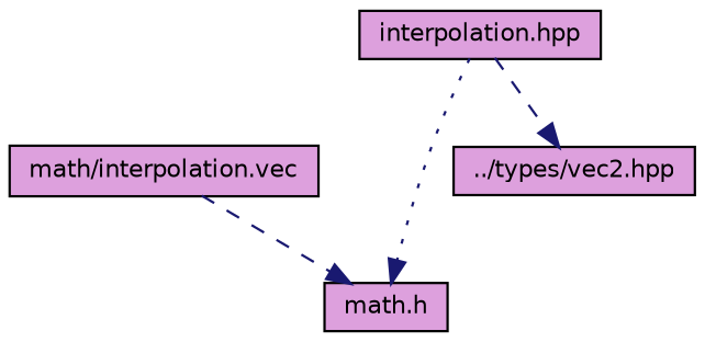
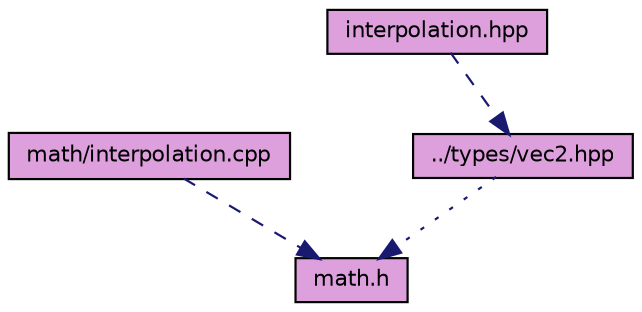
  digraph {
    node [color=black fillcolor=plum fontname=Helvetica fontsize=10 shape=record style=filled]
    edge [color=midnightblue fontname=Helvetica fontsize=10 labelfontname=Helvetica labelfontsize=10 style=dashed]
-   n1 [fontcolor=black height=0.2 label="math/interpolation.vec" width=0.4]
+   n1 [fontcolor=black height=0.2 label="math/interpolation.cpp" width=0.4]
    n2 [height=0.2 label="math.h" width=0.4]
    n3 [height=0.2 label="interpolation.hpp" width=0.4]
    n4 [height=0.2 label="../types/vec2.hpp" width=0.4]
    n1 -> n2
    n3 -> n4
-   n3 -> n2 [style=dotted]
+   n4 -> n2 [style=dotted]
  }
